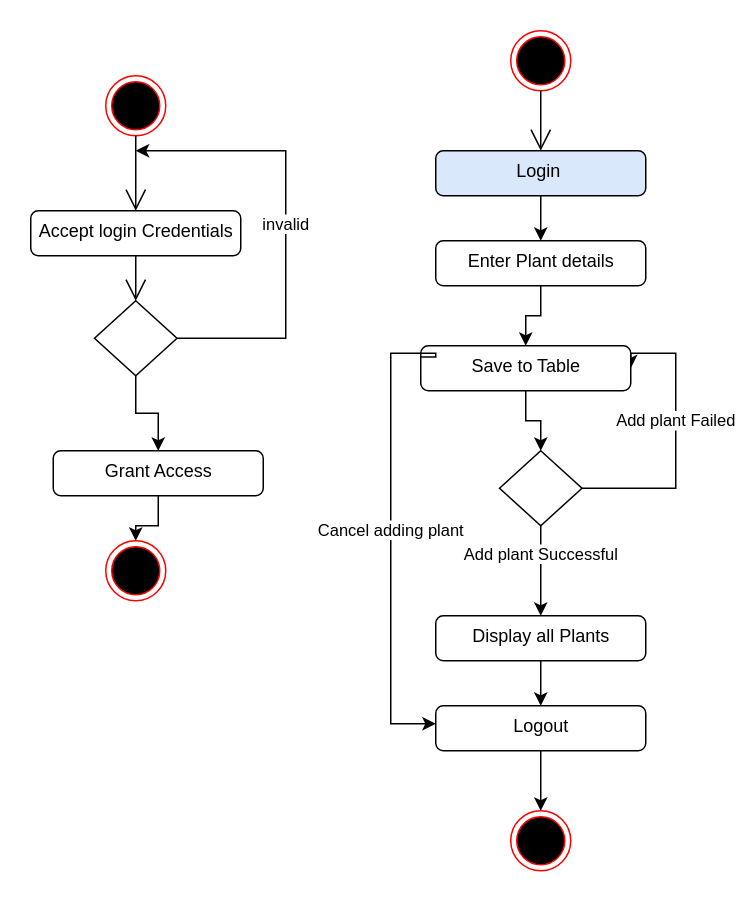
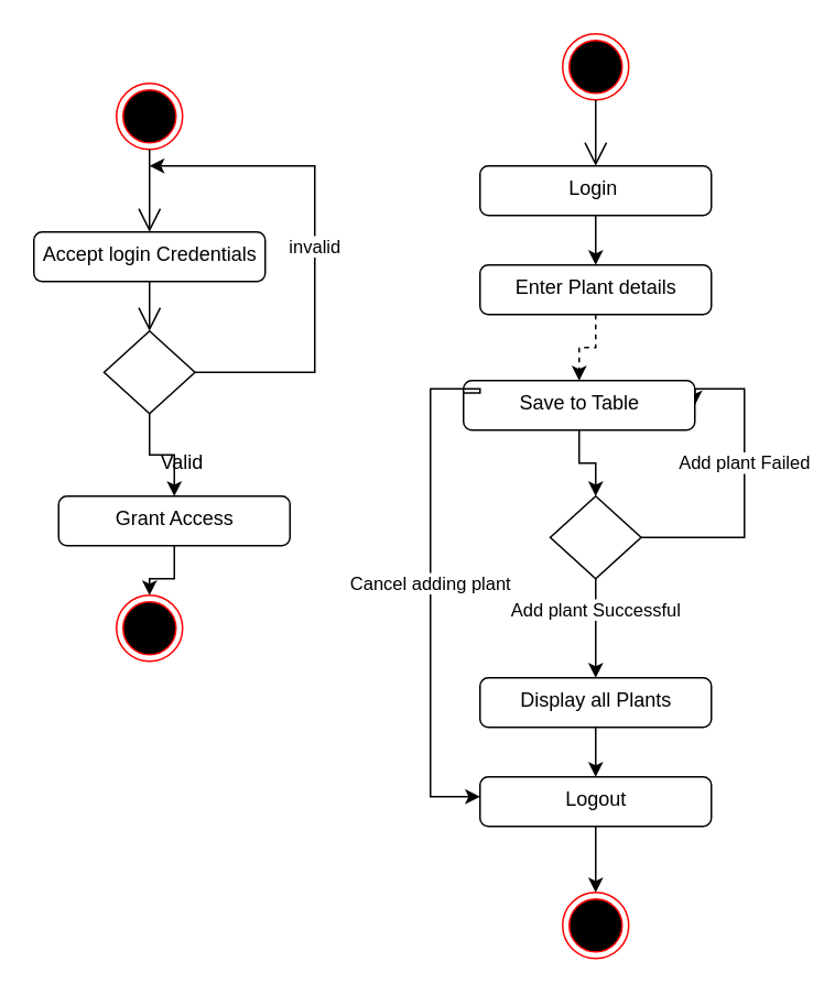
  <mxCell id="0" />
  <mxCell id="1" parent="0" />
  <mxCell id="2" value="" style="ellipse;html=1;shape=endState;fillColor=#000000;strokeColor=#ff0000;" vertex="1" parent="1"><mxGeometry x="70" y="50" width="40" height="40" as="geometry" /></mxCell>
  <mxCell id="3" value="" style="endArrow=open;endFill=1;endSize=12;html=1;exitX=0.5;exitY=1;exitDx=0;exitDy=0;entryX=0.5;entryY=0;entryDx=0;entryDy=0;" edge="1" parent="1" source="2" target="4"><mxGeometry width="160" relative="1" as="geometry"><mxPoint x="10" y="190" as="sourcePoint" /><mxPoint x="90" y="140" as="targetPoint" /></mxGeometry></mxCell>
  <mxCell id="4" value="Accept login Credentials" style="html=1;align=center;verticalAlign=top;rounded=1;absoluteArcSize=1;arcSize=10;dashed=0;" vertex="1" parent="1"><mxGeometry x="20" y="140" width="140" height="30" as="geometry" /></mxCell>
  <mxCell id="5" value="invalid" style="edgeStyle=orthogonalEdgeStyle;rounded=0;orthogonalLoop=1;jettySize=auto;html=1;exitX=1;exitY=0.5;exitDx=0;exitDy=0;" edge="1" parent="1" source="7"><mxGeometry relative="1" as="geometry"><mxPoint x="90" y="100" as="targetPoint" /><Array as="points"><mxPoint x="190" y="225" /><mxPoint x="190" y="100" /></Array></mxGeometry></mxCell>
  <mxCell id="6" style="edgeStyle=orthogonalEdgeStyle;rounded=0;orthogonalLoop=1;jettySize=auto;html=1;exitX=0.5;exitY=1;exitDx=0;exitDy=0;entryX=0.5;entryY=0;entryDx=0;entryDy=0;" edge="1" parent="1" source="7" target="11"><mxGeometry relative="1" as="geometry" /></mxCell>
  <mxCell id="7" value="" style="rhombus;" vertex="1" parent="1"><mxGeometry x="62.5" y="200" width="55" height="50" as="geometry" /></mxCell>
  <mxCell id="8" value="" style="endArrow=open;endFill=1;endSize=12;html=1;entryX=0.5;entryY=0;entryDx=0;entryDy=0;" edge="1" parent="1" source="4" target="7"><mxGeometry width="160" relative="1" as="geometry"><mxPoint x="90" y="240" as="sourcePoint" /><mxPoint x="90" y="290" as="targetPoint" /></mxGeometry></mxCell>
+ <mxCell id="9" value="Valid" style="text;html=1;strokeColor=none;fillColor=none;align=center;verticalAlign=middle;whiteSpace=wrap;rounded=0;" vertex="1" parent="1"><mxGeometry x="90" y="270" width="40" height="20" as="geometry" /></mxCell>
  <mxCell id="10" style="edgeStyle=orthogonalEdgeStyle;rounded=0;orthogonalLoop=1;jettySize=auto;html=1;exitX=0.5;exitY=1;exitDx=0;exitDy=0;" edge="1" parent="1" source="11" target="12"><mxGeometry relative="1" as="geometry" /></mxCell>
  <mxCell id="11" value="Grant Access" style="html=1;align=center;verticalAlign=top;rounded=1;absoluteArcSize=1;arcSize=10;dashed=0;" vertex="1" parent="1"><mxGeometry x="35" y="300" width="140" height="30" as="geometry" /></mxCell>
  <mxCell id="12" value="" style="ellipse;html=1;shape=endState;fillColor=#000000;strokeColor=#ff0000;" vertex="1" parent="1"><mxGeometry x="70" y="360" width="40" height="40" as="geometry" /></mxCell>
  <mxCell id="13" value="" style="ellipse;html=1;shape=endState;fillColor=#000000;strokeColor=#ff0000;" vertex="1" parent="1"><mxGeometry x="340" y="20" width="40" height="40" as="geometry" /></mxCell>
  <mxCell id="14" value="" style="endArrow=open;endFill=1;endSize=12;html=1;exitX=0.5;exitY=1;exitDx=0;exitDy=0;entryX=0.5;entryY=0;entryDx=0;entryDy=0;" edge="1" parent="1" source="13" target="16"><mxGeometry width="160" relative="1" as="geometry"><mxPoint x="280" y="270" as="sourcePoint" /><mxPoint x="360" y="220" as="targetPoint" /></mxGeometry></mxCell>
- <mxCell id="15" style="edgeStyle=orthogonalEdgeStyle;rounded=0;orthogonalLoop=1;jettySize=auto;html=1;exitX=0.5;exitY=1;exitDx=0;exitDy=0;" edge="1" parent="1" source="29" target="26"><mxGeometry relative="1" as="geometry"><mxPoint x="360" y="180.01" as="sourcePoint" /></mxGeometry></mxCell>
- <mxCell id="16" value="Login&amp;nbsp;" style="html=1;align=center;verticalAlign=top;rounded=1;absoluteArcSize=1;arcSize=10;dashed=0;fillColor=#dae8fc;" vertex="1" parent="1"><mxGeometry x="290" y="100" width="140" height="30" as="geometry" /></mxCell>
+ <mxCell id="15" style="edgeStyle=orthogonalEdgeStyle;rounded=0;orthogonalLoop=1;jettySize=auto;html=1;exitX=0.5;exitY=1;exitDx=0;exitDy=0;dashed=1;" edge="1" parent="1" source="29" target="26"><mxGeometry relative="1" as="geometry"><mxPoint x="360" y="180.01" as="sourcePoint" /></mxGeometry></mxCell>
+ <mxCell id="16" value="Login&amp;nbsp;" style="html=1;align=center;verticalAlign=top;rounded=1;absoluteArcSize=1;arcSize=10;dashed=0;" vertex="1" parent="1"><mxGeometry x="290" y="100" width="140" height="30" as="geometry" /></mxCell>
  <mxCell id="17" value="Add plant Failed" style="edgeStyle=orthogonalEdgeStyle;rounded=0;orthogonalLoop=1;jettySize=auto;html=1;exitX=1;exitY=0.5;exitDx=0;exitDy=0;entryX=1;entryY=0.5;entryDx=0;entryDy=0;" edge="1" parent="1" source="20" target="26"><mxGeometry x="0.117" relative="1" as="geometry"><mxPoint x="550" y="250" as="targetPoint" /><Array as="points"><mxPoint x="450" y="325" /><mxPoint x="450" y="235" /></Array><mxPoint as="offset" /></mxGeometry></mxCell>
  <mxCell id="18" style="edgeStyle=orthogonalEdgeStyle;rounded=0;orthogonalLoop=1;jettySize=auto;html=1;exitX=0.5;exitY=1;exitDx=0;exitDy=0;entryX=0.5;entryY=0;entryDx=0;entryDy=0;" edge="1" parent="1" source="20" target="23"><mxGeometry relative="1" as="geometry"><Array as="points"><mxPoint x="360" y="380" /><mxPoint x="360" y="410" /><mxPoint x="360" y="410" /></Array></mxGeometry></mxCell>
  <mxCell id="19" value="Add plant Successful" style="edgeLabel;html=1;align=center;verticalAlign=middle;resizable=0;points=[];" vertex="1" connectable="0" parent="18"><mxGeometry x="-0.4" y="-1" relative="1" as="geometry"><mxPoint as="offset" /></mxGeometry></mxCell>
  <mxCell id="20" value="" style="rhombus;" vertex="1" parent="1"><mxGeometry x="332.5" y="300" width="55" height="50" as="geometry" /></mxCell>
  <mxCell id="21" style="edgeStyle=orthogonalEdgeStyle;rounded=0;orthogonalLoop=1;jettySize=auto;html=1;exitX=0.5;exitY=1;exitDx=0;exitDy=0;" edge="1" parent="1" source="27" target="24"><mxGeometry relative="1" as="geometry"><mxPoint x="355" y="540" as="sourcePoint" /></mxGeometry></mxCell>
  <mxCell id="22" style="edgeStyle=orthogonalEdgeStyle;rounded=0;orthogonalLoop=1;jettySize=auto;html=1;exitX=0.5;exitY=1;exitDx=0;exitDy=0;entryX=0.5;entryY=0;entryDx=0;entryDy=0;" edge="1" parent="1" source="23" target="27"><mxGeometry relative="1" as="geometry" /></mxCell>
  <mxCell id="23" value="Display all Plants" style="html=1;align=center;verticalAlign=top;rounded=1;absoluteArcSize=1;arcSize=10;dashed=0;" vertex="1" parent="1"><mxGeometry x="290" y="410" width="140" height="30" as="geometry" /></mxCell>
  <mxCell id="24" value="" style="ellipse;html=1;shape=endState;fillColor=#000000;strokeColor=#ff0000;" vertex="1" parent="1"><mxGeometry x="340" y="540" width="40" height="40" as="geometry" /></mxCell>
  <mxCell id="25" style="edgeStyle=orthogonalEdgeStyle;rounded=0;orthogonalLoop=1;jettySize=auto;html=1;exitX=0.5;exitY=1;exitDx=0;exitDy=0;entryX=0.5;entryY=0;entryDx=0;entryDy=0;" edge="1" parent="1" source="26" target="20"><mxGeometry relative="1" as="geometry" /></mxCell>
  <mxCell id="26" value="Save to Table" style="html=1;align=center;verticalAlign=top;rounded=1;absoluteArcSize=1;arcSize=10;dashed=0;" vertex="1" parent="1"><mxGeometry x="280" y="230" width="140" height="30" as="geometry" /></mxCell>
  <mxCell id="27" value="Logout" style="html=1;align=center;verticalAlign=top;rounded=1;absoluteArcSize=1;arcSize=10;dashed=0;" vertex="1" parent="1"><mxGeometry x="290" y="470" width="140" height="30" as="geometry" /></mxCell>
  <mxCell id="28" value="Cancel adding plant" style="edgeStyle=orthogonalEdgeStyle;rounded=0;orthogonalLoop=1;jettySize=auto;html=1;exitX=0;exitY=0.25;exitDx=0;exitDy=0;" edge="1" parent="1" source="26" target="27"><mxGeometry relative="1" as="geometry"><mxPoint x="240" y="430" as="targetPoint" /><Array as="points"><mxPoint x="290" y="235" /><mxPoint x="260" y="235" /><mxPoint x="260" y="482" /></Array><mxPoint x="397.5" y="355" as="sourcePoint" /></mxGeometry></mxCell>
  <mxCell id="29" value="Enter Plant details" style="html=1;align=center;verticalAlign=top;rounded=1;absoluteArcSize=1;arcSize=10;dashed=0;" vertex="1" parent="1"><mxGeometry x="290" y="160" width="140" height="30" as="geometry" /></mxCell>
  <mxCell id="30" style="edgeStyle=orthogonalEdgeStyle;rounded=0;orthogonalLoop=1;jettySize=auto;html=1;exitX=0.5;exitY=1;exitDx=0;exitDy=0;entryX=0.5;entryY=0;entryDx=0;entryDy=0;" edge="1" parent="1" source="16" target="29"><mxGeometry relative="1" as="geometry"><mxPoint x="370" y="140" as="sourcePoint" /><mxPoint x="370" y="300" as="targetPoint" /></mxGeometry></mxCell>
